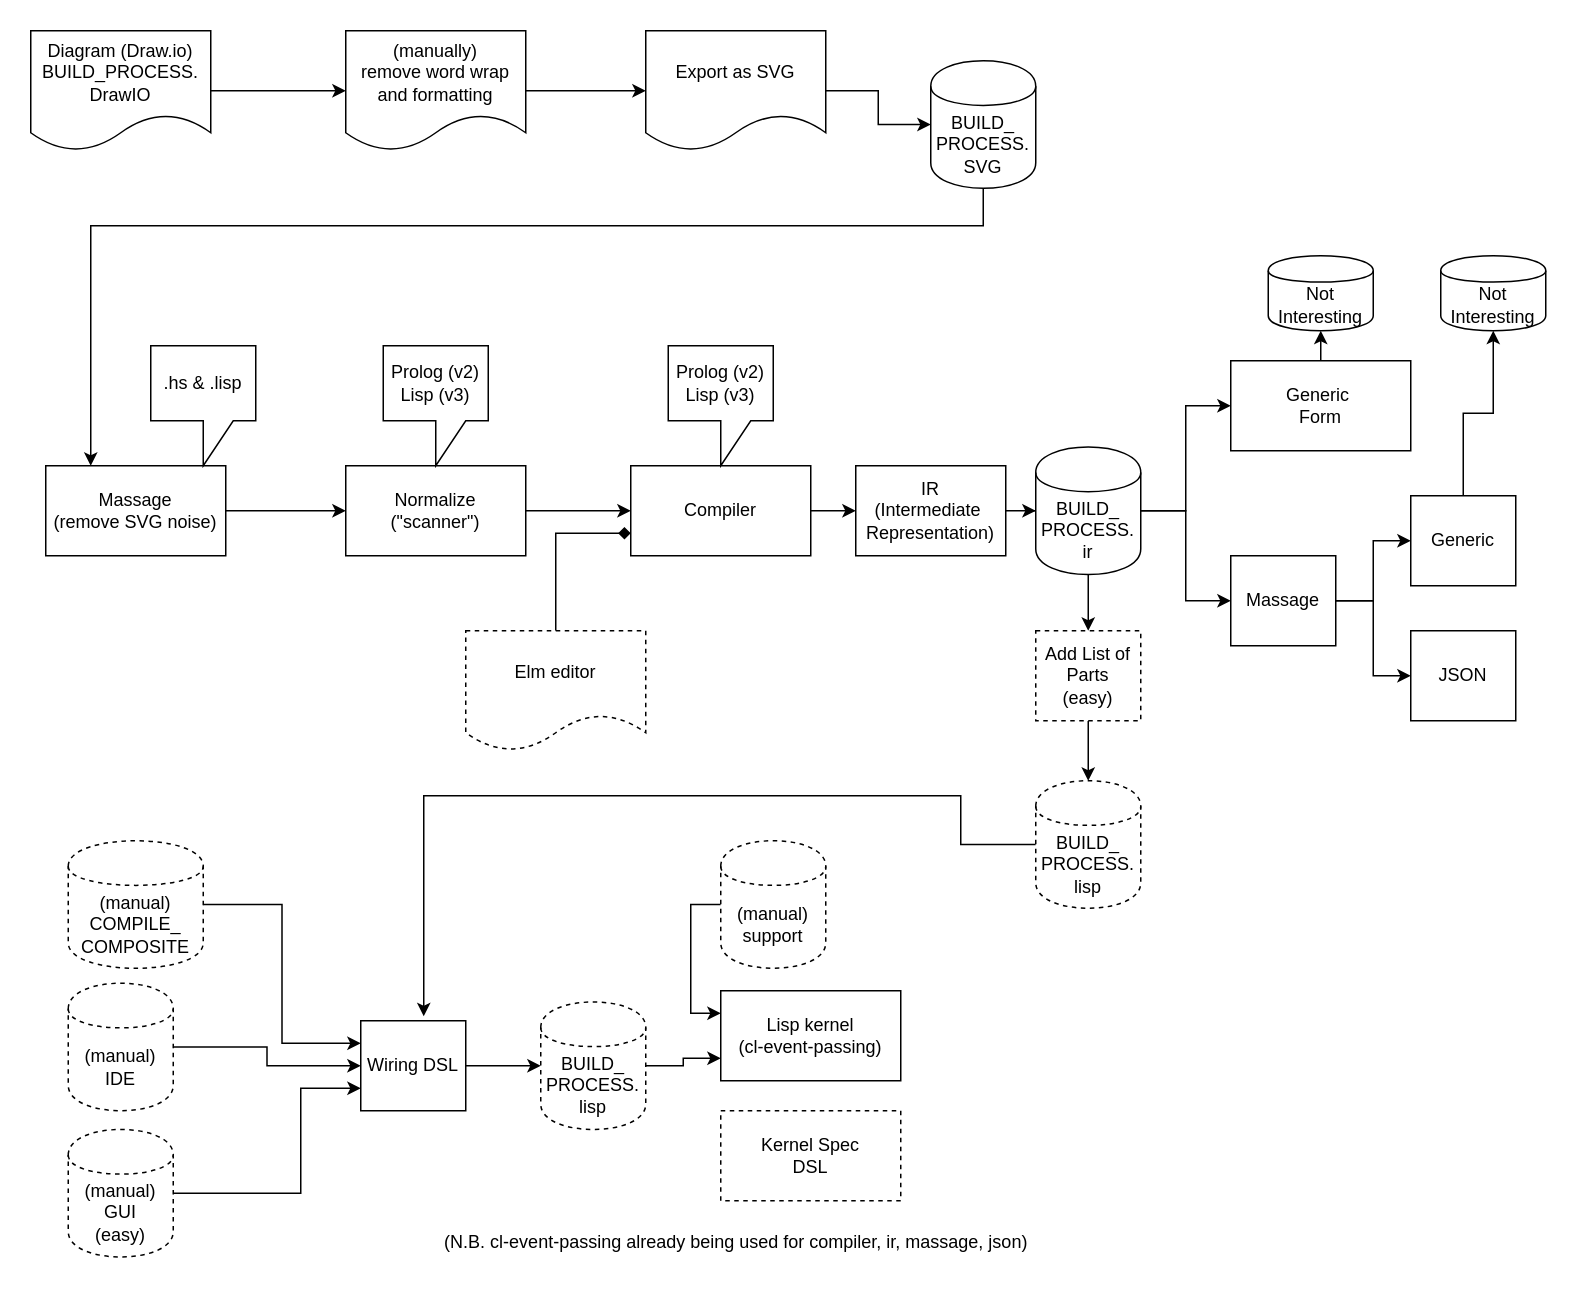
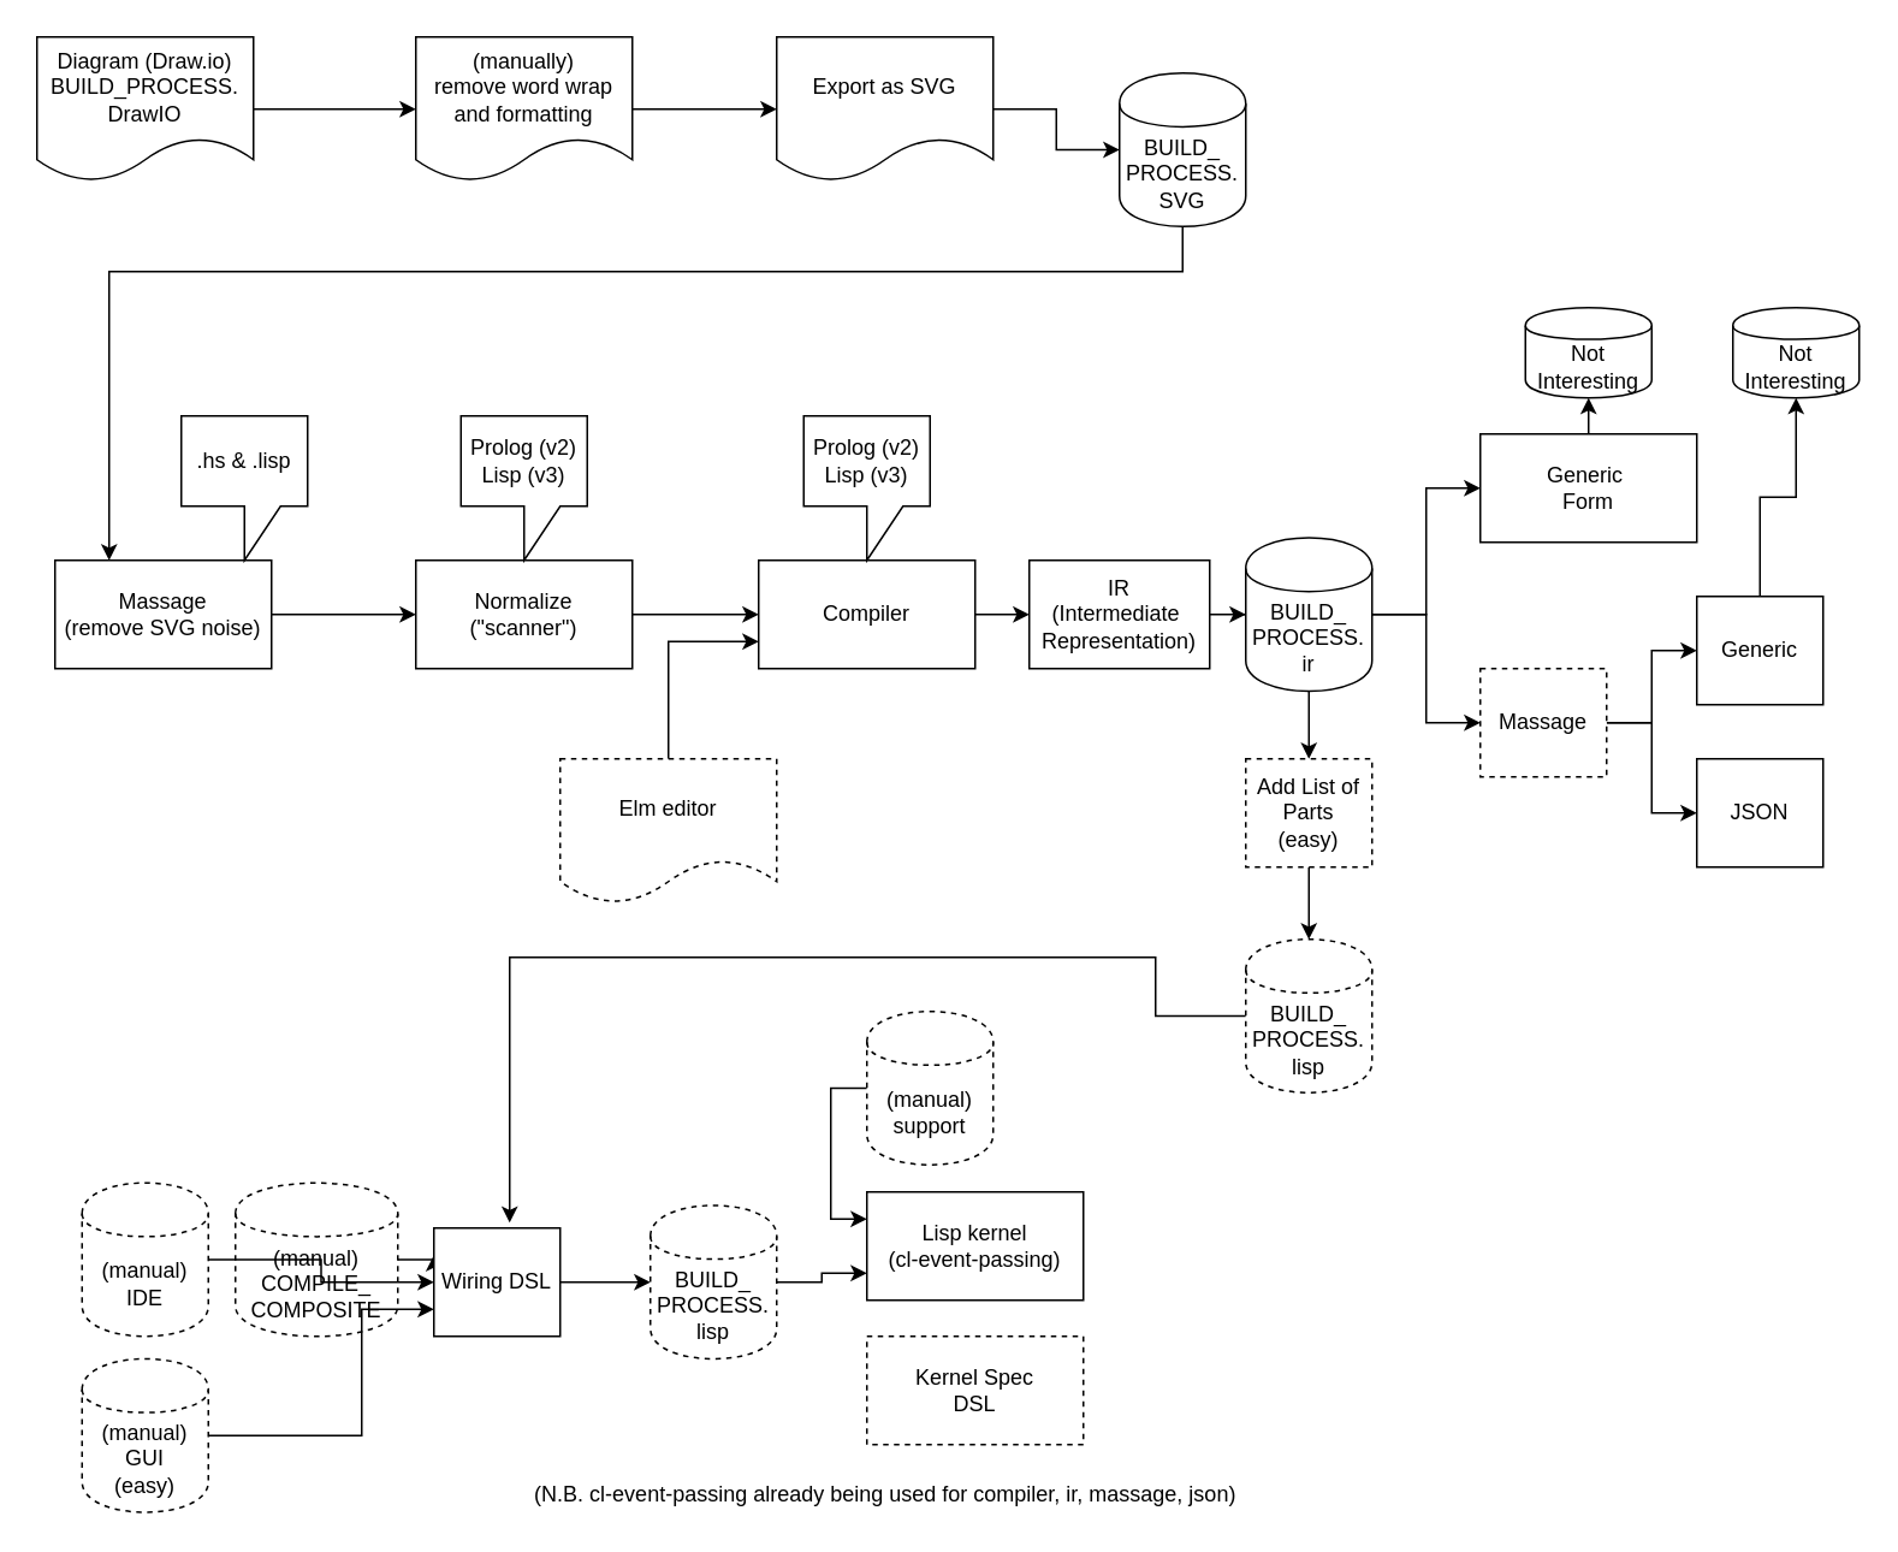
  <mxCell id="0" />
  <mxCell id="1" parent="0" />
  <mxCell id="2" style="edgeStyle=orthogonalEdgeStyle;rounded=0;orthogonalLoop=1;jettySize=auto;html=1;exitX=1;exitY=0.5;exitDx=0;exitDy=0;" edge="1" parent="1" source="3" target="5"><mxGeometry relative="1" as="geometry" /></mxCell>
  <mxCell id="3" value="Diagram (Draw.io)&lt;br&gt;BUILD_PROCESS.&lt;br&gt;DrawIO" style="shape=document;whiteSpace=wrap;html=1;boundedLbl=1;" vertex="1" parent="1"><mxGeometry x="20" y="20" width="120" height="80" as="geometry" /></mxCell>
  <mxCell id="4" style="edgeStyle=orthogonalEdgeStyle;rounded=0;orthogonalLoop=1;jettySize=auto;html=1;exitX=1;exitY=0.5;exitDx=0;exitDy=0;" edge="1" parent="1" source="5" target="7"><mxGeometry relative="1" as="geometry" /></mxCell>
  <mxCell id="5" value="(manually) &lt;br&gt;remove word wrap&lt;br&gt;and formatting" style="shape=document;whiteSpace=wrap;html=1;boundedLbl=1;" vertex="1" parent="1"><mxGeometry x="230" y="20" width="120" height="80" as="geometry" /></mxCell>
  <mxCell id="6" style="edgeStyle=orthogonalEdgeStyle;rounded=0;orthogonalLoop=1;jettySize=auto;html=1;exitX=1;exitY=0.5;exitDx=0;exitDy=0;" edge="1" parent="1" source="7" target="36"><mxGeometry relative="1" as="geometry" /></mxCell>
  <mxCell id="7" value="Export as SVG" style="shape=document;whiteSpace=wrap;html=1;boundedLbl=1;" vertex="1" parent="1"><mxGeometry x="430" y="20" width="120" height="80" as="geometry" /></mxCell>
  <mxCell id="8" style="edgeStyle=orthogonalEdgeStyle;rounded=0;orthogonalLoop=1;jettySize=auto;html=1;exitX=1;exitY=0.5;exitDx=0;exitDy=0;entryX=0;entryY=0.5;entryDx=0;entryDy=0;" edge="1" parent="1" source="9" target="11"><mxGeometry relative="1" as="geometry" /></mxCell>
  <mxCell id="9" value="Massage&lt;br&gt;(remove SVG noise)" style="rounded=0;whiteSpace=wrap;html=1;" vertex="1" parent="1"><mxGeometry x="30" y="310" width="120" height="60" as="geometry" /></mxCell>
  <mxCell id="10" style="edgeStyle=orthogonalEdgeStyle;rounded=0;orthogonalLoop=1;jettySize=auto;html=1;exitX=1;exitY=0.5;exitDx=0;exitDy=0;" edge="1" parent="1" source="11" target="14"><mxGeometry relative="1" as="geometry" /></mxCell>
  <mxCell id="11" value="Normalize&lt;br&gt;(&quot;scanner&quot;)" style="rounded=0;whiteSpace=wrap;html=1;" vertex="1" parent="1"><mxGeometry x="230" y="310" width="120" height="60" as="geometry" /></mxCell>
  <mxCell id="12" value=".hs &amp;amp; .lisp" style="shape=callout;whiteSpace=wrap;html=1;perimeter=calloutPerimeter;rotation=0;" vertex="1" parent="1"><mxGeometry x="100" y="230" width="70" height="80" as="geometry" /></mxCell>
  <mxCell id="13" style="edgeStyle=orthogonalEdgeStyle;rounded=0;orthogonalLoop=1;jettySize=auto;html=1;exitX=1;exitY=0.5;exitDx=0;exitDy=0;entryX=0;entryY=0.5;entryDx=0;entryDy=0;" edge="1" parent="1" source="14" target="18"><mxGeometry relative="1" as="geometry" /></mxCell>
  <mxCell id="14" value="Compiler" style="rounded=0;whiteSpace=wrap;html=1;" vertex="1" parent="1"><mxGeometry x="420" y="310" width="120" height="60" as="geometry" /></mxCell>
  <mxCell id="15" value="Prolog (v2)&lt;br&gt;Lisp (v3)" style="shape=callout;whiteSpace=wrap;html=1;perimeter=calloutPerimeter;rotation=0;" vertex="1" parent="1"><mxGeometry x="255" y="230" width="70" height="80" as="geometry" /></mxCell>
  <mxCell id="16" value="Prolog (v2)&lt;br&gt;Lisp (v3)" style="shape=callout;whiteSpace=wrap;html=1;perimeter=calloutPerimeter;rotation=0;" vertex="1" parent="1"><mxGeometry x="445" y="230" width="70" height="80" as="geometry" /></mxCell>
  <mxCell id="17" style="edgeStyle=orthogonalEdgeStyle;rounded=0;orthogonalLoop=1;jettySize=auto;html=1;entryX=0;entryY=0.5;entryDx=0;entryDy=0;" edge="1" parent="1" source="18" target="33"><mxGeometry relative="1" as="geometry" /></mxCell>
  <mxCell id="18" value="IR&lt;br&gt;(Intermediate&amp;nbsp;&lt;br&gt;Representation)" style="rounded=0;whiteSpace=wrap;html=1;" vertex="1" parent="1"><mxGeometry x="570" y="310" width="100" height="60" as="geometry" /></mxCell>
- <mxCell id="19" style="edgeStyle=orthogonalEdgeStyle;rounded=0;orthogonalLoop=1;jettySize=auto;html=1;exitX=0.5;exitY=0;exitDx=0;exitDy=0;entryX=0;entryY=0.75;entryDx=0;entryDy=0;endArrow=diamond;" edge="1" parent="1" source="20" target="14"><mxGeometry relative="1" as="geometry" /></mxCell>
+ <mxCell id="19" style="edgeStyle=orthogonalEdgeStyle;rounded=0;orthogonalLoop=1;jettySize=auto;html=1;exitX=0.5;exitY=0;exitDx=0;exitDy=0;entryX=0;entryY=0.75;entryDx=0;entryDy=0;" edge="1" parent="1" source="20" target="14"><mxGeometry relative="1" as="geometry" /></mxCell>
  <mxCell id="20" value="Elm editor" style="shape=document;whiteSpace=wrap;html=1;boundedLbl=1;dashed=1;" vertex="1" parent="1"><mxGeometry x="310" y="420" width="120" height="80" as="geometry" /></mxCell>
  <mxCell id="21" style="edgeStyle=orthogonalEdgeStyle;rounded=0;orthogonalLoop=1;jettySize=auto;html=1;exitX=1;exitY=0.5;exitDx=0;exitDy=0;entryX=0;entryY=0.5;entryDx=0;entryDy=0;" edge="1" parent="1" source="23" target="27"><mxGeometry relative="1" as="geometry" /></mxCell>
  <mxCell id="22" style="edgeStyle=orthogonalEdgeStyle;rounded=0;orthogonalLoop=1;jettySize=auto;html=1;exitX=1;exitY=0.5;exitDx=0;exitDy=0;" edge="1" parent="1" source="23" target="28"><mxGeometry relative="1" as="geometry" /></mxCell>
- <mxCell id="23" value="Massage" style="rounded=0;whiteSpace=wrap;html=1;" vertex="1" parent="1"><mxGeometry x="820" y="370" width="70" height="60" as="geometry" /></mxCell>
+ <mxCell id="23" value="Massage" style="rounded=0;whiteSpace=wrap;html=1;dashed=1;" vertex="1" parent="1"><mxGeometry x="820" y="370" width="70" height="60" as="geometry" /></mxCell>
  <mxCell id="24" style="edgeStyle=orthogonalEdgeStyle;rounded=0;orthogonalLoop=1;jettySize=auto;html=1;exitX=0.5;exitY=0;exitDx=0;exitDy=0;entryX=0.5;entryY=1;entryDx=0;entryDy=0;" edge="1" parent="1" source="25" target="34"><mxGeometry relative="1" as="geometry" /></mxCell>
  <mxCell id="25" value="Generic&amp;nbsp;&lt;br&gt;Form" style="rounded=0;whiteSpace=wrap;html=1;" vertex="1" parent="1"><mxGeometry x="820" y="240" width="120" height="60" as="geometry" /></mxCell>
  <mxCell id="26" style="edgeStyle=orthogonalEdgeStyle;rounded=0;orthogonalLoop=1;jettySize=auto;html=1;exitX=0.5;exitY=0;exitDx=0;exitDy=0;" edge="1" parent="1" source="27" target="29"><mxGeometry relative="1" as="geometry" /></mxCell>
  <mxCell id="27" value="Generic" style="rounded=0;whiteSpace=wrap;html=1;" vertex="1" parent="1"><mxGeometry x="940" y="330" width="70" height="60" as="geometry" /></mxCell>
  <mxCell id="28" value="JSON" style="rounded=0;whiteSpace=wrap;html=1;" vertex="1" parent="1"><mxGeometry x="940" y="420" width="70" height="60" as="geometry" /></mxCell>
  <mxCell id="29" value="Not&lt;br&gt;Interesting" style="shape=cylinder;whiteSpace=wrap;html=1;boundedLbl=1;backgroundOutline=1;" vertex="1" parent="1"><mxGeometry x="960" y="170" width="70" height="50" as="geometry" /></mxCell>
  <mxCell id="30" style="edgeStyle=orthogonalEdgeStyle;rounded=0;orthogonalLoop=1;jettySize=auto;html=1;exitX=1;exitY=0.5;exitDx=0;exitDy=0;entryX=0;entryY=0.5;entryDx=0;entryDy=0;" edge="1" parent="1" source="33" target="25"><mxGeometry relative="1" as="geometry" /></mxCell>
  <mxCell id="31" style="edgeStyle=orthogonalEdgeStyle;rounded=0;orthogonalLoop=1;jettySize=auto;html=1;exitX=1;exitY=0.5;exitDx=0;exitDy=0;entryX=0;entryY=0.5;entryDx=0;entryDy=0;" edge="1" parent="1" source="33" target="23"><mxGeometry relative="1" as="geometry" /></mxCell>
  <mxCell id="32" style="edgeStyle=orthogonalEdgeStyle;rounded=0;orthogonalLoop=1;jettySize=auto;html=1;exitX=0.5;exitY=1;exitDx=0;exitDy=0;" edge="1" parent="1" source="33" target="38"><mxGeometry relative="1" as="geometry" /></mxCell>
  <mxCell id="33" value="BUILD_&lt;br&gt;PROCESS.&lt;br&gt;ir" style="shape=cylinder;whiteSpace=wrap;html=1;boundedLbl=1;backgroundOutline=1;" vertex="1" parent="1"><mxGeometry x="690" y="297.5" width="70" height="85" as="geometry" /></mxCell>
  <mxCell id="34" value="Not&lt;br&gt;Interesting" style="shape=cylinder;whiteSpace=wrap;html=1;boundedLbl=1;backgroundOutline=1;" vertex="1" parent="1"><mxGeometry x="845" y="170" width="70" height="50" as="geometry" /></mxCell>
  <mxCell id="35" style="edgeStyle=orthogonalEdgeStyle;rounded=0;orthogonalLoop=1;jettySize=auto;html=1;exitX=0.5;exitY=1;exitDx=0;exitDy=0;entryX=0.25;entryY=0;entryDx=0;entryDy=0;" edge="1" parent="1" source="36" target="9"><mxGeometry relative="1" as="geometry"><Array as="points"><mxPoint x="655" y="150" /><mxPoint x="60" y="150" /></Array></mxGeometry></mxCell>
  <mxCell id="36" value="BUILD_&lt;br&gt;PROCESS.&lt;br&gt;SVG" style="shape=cylinder;whiteSpace=wrap;html=1;boundedLbl=1;backgroundOutline=1;" vertex="1" parent="1"><mxGeometry x="620" y="40" width="70" height="85" as="geometry" /></mxCell>
  <mxCell id="37" style="edgeStyle=orthogonalEdgeStyle;rounded=0;orthogonalLoop=1;jettySize=auto;html=1;exitX=0.5;exitY=1;exitDx=0;exitDy=0;" edge="1" parent="1" source="38" target="40"><mxGeometry relative="1" as="geometry" /></mxCell>
  <mxCell id="38" value="Add List of&lt;br&gt;Parts&lt;br&gt;(easy)" style="rounded=0;whiteSpace=wrap;html=1;dashed=1;" vertex="1" parent="1"><mxGeometry x="690" y="420" width="70" height="60" as="geometry" /></mxCell>
  <mxCell id="39" style="edgeStyle=orthogonalEdgeStyle;rounded=0;orthogonalLoop=1;jettySize=auto;html=1;exitX=0;exitY=0.5;exitDx=0;exitDy=0;entryX=0.6;entryY=-0.05;entryDx=0;entryDy=0;entryPerimeter=0;" edge="1" parent="1" source="40" target="54"><mxGeometry relative="1" as="geometry"><Array as="points"><mxPoint x="640" y="563" /><mxPoint x="640" y="530" /><mxPoint x="282" y="530" /></Array></mxGeometry></mxCell>
  <mxCell id="40" value="BUILD_&lt;br&gt;PROCESS.&lt;br&gt;lisp" style="shape=cylinder;whiteSpace=wrap;html=1;boundedLbl=1;backgroundOutline=1;dashed=1;" vertex="1" parent="1"><mxGeometry x="690" y="520" width="70" height="85" as="geometry" /></mxCell>
  <mxCell id="41" value="Lisp kernel&lt;br&gt;(cl-event-passing)" style="rounded=0;whiteSpace=wrap;html=1;" vertex="1" parent="1"><mxGeometry x="480" y="660" width="120" height="60" as="geometry" /></mxCell>
  <mxCell id="42" style="edgeStyle=orthogonalEdgeStyle;rounded=0;orthogonalLoop=1;jettySize=auto;html=1;exitX=1;exitY=0.5;exitDx=0;exitDy=0;entryX=0;entryY=0.75;entryDx=0;entryDy=0;" edge="1" parent="1" source="43" target="41"><mxGeometry relative="1" as="geometry" /></mxCell>
  <mxCell id="43" value="BUILD_&lt;br&gt;PROCESS.&lt;br&gt;lisp" style="shape=cylinder;whiteSpace=wrap;html=1;boundedLbl=1;backgroundOutline=1;dashed=1;" vertex="1" parent="1"><mxGeometry x="360" y="667.5" width="70" height="85" as="geometry" /></mxCell>
  <mxCell id="44" style="edgeStyle=orthogonalEdgeStyle;rounded=0;orthogonalLoop=1;jettySize=auto;html=1;exitX=1;exitY=0.5;exitDx=0;exitDy=0;entryX=0;entryY=0.25;entryDx=0;entryDy=0;" edge="1" parent="1" source="45" target="54"><mxGeometry relative="1" as="geometry" /></mxCell>
- <mxCell id="45" value="(manual)&lt;br&gt;COMPILE_&lt;br&gt;COMPOSITE" style="shape=cylinder;whiteSpace=wrap;html=1;boundedLbl=1;backgroundOutline=1;dashed=1;" vertex="1" parent="1"><mxGeometry x="45" y="560" width="90" height="85" as="geometry" /></mxCell>
+ <mxCell id="45" value="(manual)&lt;br&gt;COMPILE_&lt;br&gt;COMPOSITE" style="shape=cylinder;whiteSpace=wrap;html=1;boundedLbl=1;backgroundOutline=1;dashed=1;" vertex="1" parent="1"><mxGeometry x="130" y="655" width="90" height="85" as="geometry" /></mxCell>
  <mxCell id="46" style="edgeStyle=orthogonalEdgeStyle;rounded=0;orthogonalLoop=1;jettySize=auto;html=1;exitX=1;exitY=0.5;exitDx=0;exitDy=0;" edge="1" parent="1" source="47" target="54"><mxGeometry relative="1" as="geometry" /></mxCell>
  <mxCell id="47" value="(manual)&lt;br&gt;IDE" style="shape=cylinder;whiteSpace=wrap;html=1;boundedLbl=1;backgroundOutline=1;dashed=1;" vertex="1" parent="1"><mxGeometry x="45" y="655" width="70" height="85" as="geometry" /></mxCell>
  <mxCell id="48" style="edgeStyle=orthogonalEdgeStyle;rounded=0;orthogonalLoop=1;jettySize=auto;html=1;exitX=0;exitY=0.5;exitDx=0;exitDy=0;entryX=0;entryY=0.25;entryDx=0;entryDy=0;" edge="1" parent="1" source="49" target="41"><mxGeometry relative="1" as="geometry" /></mxCell>
  <mxCell id="49" value="(manual)&lt;br&gt;support" style="shape=cylinder;whiteSpace=wrap;html=1;boundedLbl=1;backgroundOutline=1;dashed=1;" vertex="1" parent="1"><mxGeometry x="480" y="560" width="70" height="85" as="geometry" /></mxCell>
  <mxCell id="50" value="Kernel Spec&lt;br&gt;DSL" style="rounded=0;whiteSpace=wrap;html=1;dashed=1;" vertex="1" parent="1"><mxGeometry x="480" y="740" width="120" height="60" as="geometry" /></mxCell>
  <mxCell id="51" style="edgeStyle=orthogonalEdgeStyle;rounded=0;orthogonalLoop=1;jettySize=auto;html=1;exitX=1;exitY=0.5;exitDx=0;exitDy=0;entryX=0;entryY=0.75;entryDx=0;entryDy=0;" edge="1" parent="1" source="52" target="54"><mxGeometry relative="1" as="geometry"><Array as="points"><mxPoint x="200" y="795" /><mxPoint x="200" y="725" /></Array></mxGeometry></mxCell>
  <mxCell id="52" value="(manual)&lt;br&gt;GUI&lt;br&gt;(easy)" style="shape=cylinder;whiteSpace=wrap;html=1;boundedLbl=1;backgroundOutline=1;dashed=1;" vertex="1" parent="1"><mxGeometry x="45" y="752.5" width="70" height="85" as="geometry" /></mxCell>
  <mxCell id="53" style="edgeStyle=orthogonalEdgeStyle;rounded=0;orthogonalLoop=1;jettySize=auto;html=1;exitX=1;exitY=0.5;exitDx=0;exitDy=0;" edge="1" parent="1" source="54" target="43"><mxGeometry relative="1" as="geometry" /></mxCell>
  <mxCell id="54" value="Wiring DSL" style="rounded=0;whiteSpace=wrap;html=1;" vertex="1" parent="1"><mxGeometry x="240" y="680" width="70" height="60" as="geometry" /></mxCell>
  <mxCell id="55" value="(N.B. cl-event-passing already being used for compiler, ir, massage, json)" style="text;html=1;align=center;verticalAlign=middle;resizable=0;points=[];;autosize=1;" vertex="1" parent="1"><mxGeometry x="290" y="817.5" width="400" height="20" as="geometry" /></mxCell>
